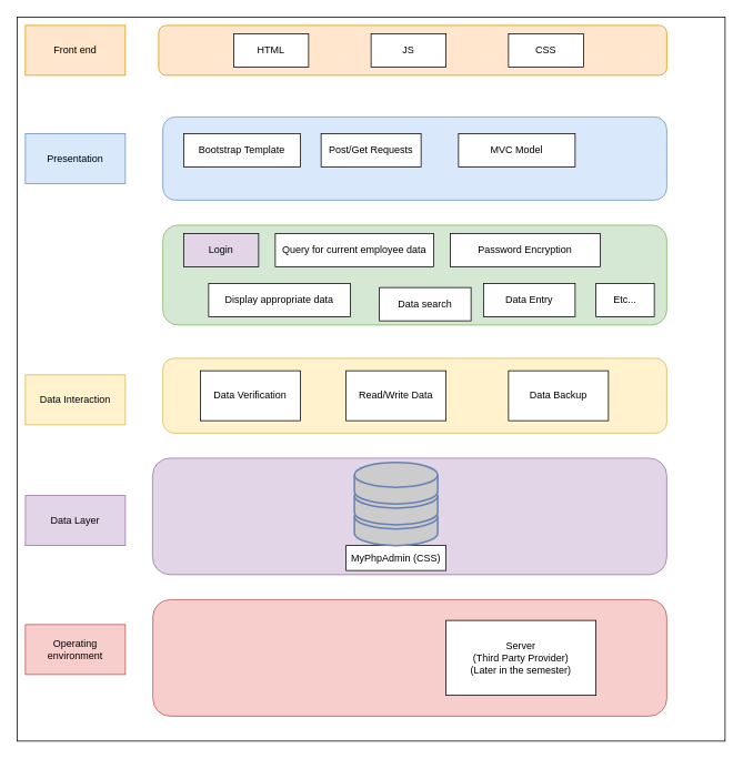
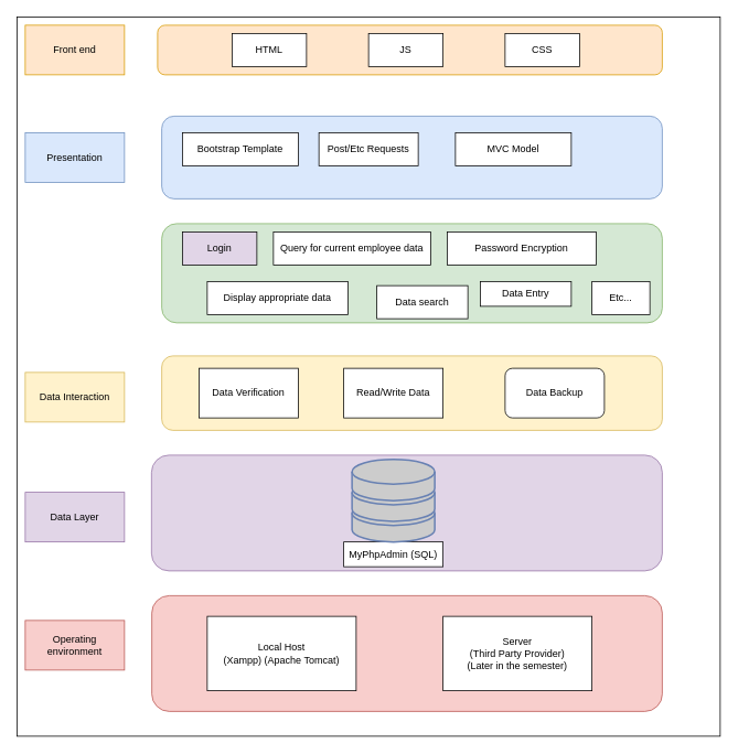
  <mxCell id="0" />
  <mxCell id="1" parent="0" />
  <mxCell id="2" value="" style="rounded=0;whiteSpace=wrap;html=1;" vertex="1" parent="1"><mxGeometry width="850" height="870" as="geometry" x="20" y="20" /></mxCell>
  <mxCell id="3" value="Front end" style="rounded=0;whiteSpace=wrap;html=1;fillColor=#ffe6cc;strokeColor=#d79b00;" vertex="1" parent="1"><mxGeometry x="30" y="30" width="120" height="60" as="geometry" /></mxCell>
  <mxCell id="4" value="" style="rounded=1;whiteSpace=wrap;html=1;fillColor=#ffe6cc;strokeColor=#d79b00;" vertex="1" parent="1"><mxGeometry x="190" y="30" width="610" height="60" as="geometry" /></mxCell>
  <mxCell id="5" value="HTML" style="rounded=0;whiteSpace=wrap;html=1;" vertex="1" parent="1"><mxGeometry x="280" y="40" width="90" height="40" as="geometry" /></mxCell>
  <mxCell id="6" value="JS" style="rounded=0;whiteSpace=wrap;html=1;" vertex="1" parent="1"><mxGeometry x="445" y="40" width="90" height="40" as="geometry" /></mxCell>
  <mxCell id="7" value="CSS" style="rounded=0;whiteSpace=wrap;html=1;" vertex="1" parent="1"><mxGeometry x="610" y="40" width="90" height="40" as="geometry" /></mxCell>
  <mxCell id="8" value="Presentation" style="rounded=0;whiteSpace=wrap;html=1;fillColor=#dae8fc;strokeColor=#6c8ebf;" vertex="1" parent="1"><mxGeometry x="30" y="160" width="120" height="60" as="geometry" /></mxCell>
  <mxCell id="9" value="" style="rounded=1;whiteSpace=wrap;html=1;fillColor=#dae8fc;strokeColor=#6c8ebf;" vertex="1" parent="1"><mxGeometry x="195" y="140" width="605" height="100" as="geometry" /></mxCell>
  <mxCell id="10" value="MVC Model" style="rounded=0;whiteSpace=wrap;html=1;" vertex="1" parent="1"><mxGeometry x="550" y="160" width="140" height="40" as="geometry" /></mxCell>
  <mxCell id="11" value="" style="rounded=1;whiteSpace=wrap;html=1;fillColor=#d5e8d4;strokeColor=#82b366;" vertex="1" parent="1"><mxGeometry x="195" y="270" width="605" height="120" as="geometry" /></mxCell>
  <mxCell id="12" value="Login" style="rounded=0;whiteSpace=wrap;html=1;fillColor=#e1d5e7;" vertex="1" parent="1"><mxGeometry x="220" y="280" width="90" height="40" as="geometry" /></mxCell>
  <mxCell id="13" value="Query for current employee data" style="rounded=0;whiteSpace=wrap;html=1;" vertex="1" parent="1"><mxGeometry x="330" y="280" width="190" height="40" as="geometry" /></mxCell>
  <mxCell id="14" value="Data Interaction" style="rounded=0;whiteSpace=wrap;html=1;fillColor=#fff2cc;strokeColor=#d6b656;" vertex="1" parent="1"><mxGeometry x="30" y="450" width="120" height="60" as="geometry" /></mxCell>
  <mxCell id="15" value="" style="rounded=1;whiteSpace=wrap;html=1;fillColor=#fff2cc;strokeColor=#d6b656;" vertex="1" parent="1"><mxGeometry x="195" y="430" width="605" height="90" as="geometry" /></mxCell>
  <mxCell id="16" value="Data Layer" style="rounded=0;whiteSpace=wrap;html=1;fillColor=#e1d5e7;strokeColor=#9673a6;" vertex="1" parent="1"><mxGeometry x="30" y="595" width="120" height="60" as="geometry" /></mxCell>
  <mxCell id="17" value="" style="rounded=1;whiteSpace=wrap;html=1;fillColor=#e1d5e7;strokeColor=#9673a6;" vertex="1" parent="1"><mxGeometry x="182.63" y="550" width="617.37" height="140" as="geometry" /></mxCell>
- <mxCell id="18" value="MyPhpAdmin (CSS)" style="rounded=0;whiteSpace=wrap;html=1;" vertex="1" parent="1"><mxGeometry x="415" y="655" width="120" height="30" as="geometry" /></mxCell>
+ <mxCell id="18" value="MyPhpAdmin (SQL)" style="rounded=0;whiteSpace=wrap;html=1;" vertex="1" parent="1"><mxGeometry x="415" y="655" width="120" height="30" as="geometry" /></mxCell>
  <mxCell id="19" value="" style="fontColor=#0066CC;verticalAlign=top;verticalLabelPosition=bottom;labelPosition=center;align=center;html=1;outlineConnect=0;fillColor=#CCCCCC;strokeColor=#6881B3;gradientColor=none;gradientDirection=north;strokeWidth=2;shape=mxgraph.networks.storage;" vertex="1" parent="1"><mxGeometry x="425" y="555" width="100" height="100" as="geometry" /></mxCell>
  <mxCell id="20" value="Read/Write Data" style="rounded=0;whiteSpace=wrap;html=1;" vertex="1" parent="1"><mxGeometry x="415" y="445" width="120" height="60" as="geometry" /></mxCell>
  <mxCell id="21" value="Password Encryption" style="rounded=0;whiteSpace=wrap;html=1;" vertex="1" parent="1"><mxGeometry x="540" y="280" width="180" height="40" as="geometry" /></mxCell>
  <mxCell id="22" value="Operating environment" style="rounded=0;whiteSpace=wrap;html=1;fillColor=#f8cecc;strokeColor=#b85450;" vertex="1" parent="1"><mxGeometry x="30" y="750" width="120" height="60" as="geometry" /></mxCell>
  <mxCell id="23" value="" style="rounded=1;whiteSpace=wrap;html=1;fillColor=#f8cecc;strokeColor=#b85450;" vertex="1" parent="1"><mxGeometry x="183" y="720" width="617" height="140" as="geometry" /></mxCell>
+ <mxCell id="24" value="Local Host&lt;br&gt;(Xampp) (Apache Tomcat)" style="rounded=0;whiteSpace=wrap;html=1;" vertex="1" parent="1"><mxGeometry x="250" y="745" width="180" height="90" as="geometry" /></mxCell>
  <mxCell id="25" value="Server&lt;br&gt;(Third Party Provider)&lt;br&gt;(Later in the semester)" style="rounded=0;whiteSpace=wrap;html=1;" vertex="1" parent="1"><mxGeometry x="535" y="745" width="180" height="90" as="geometry" /></mxCell>
  <mxCell id="26" value="Data Verification" style="rounded=0;whiteSpace=wrap;html=1;" vertex="1" parent="1"><mxGeometry x="240" y="445" width="120" height="60" as="geometry" /></mxCell>
- <mxCell id="27" value="Post/Get Requests" style="rounded=0;whiteSpace=wrap;html=1;" vertex="1" parent="1"><mxGeometry x="385" y="160" width="120" height="40" as="geometry" /></mxCell>
+ <mxCell id="27" value="Post/Etc Requests" style="rounded=0;whiteSpace=wrap;html=1;" vertex="1" parent="1"><mxGeometry x="385" y="160" width="120" height="40" as="geometry" /></mxCell>
  <mxCell id="28" value="Display appropriate data" style="rounded=0;whiteSpace=wrap;html=1;" vertex="1" parent="1"><mxGeometry x="250" y="340" width="170" height="40" as="geometry" /></mxCell>
  <mxCell id="29" value="Data search" style="rounded=0;whiteSpace=wrap;html=1;" vertex="1" parent="1"><mxGeometry x="455" y="345" width="110" height="40" as="geometry" /></mxCell>
- <mxCell id="30" value="Data Entry" style="rounded=0;whiteSpace=wrap;html=1;" vertex="1" parent="1"><mxGeometry x="580" y="340" width="110" height="40" as="geometry" /></mxCell>
+ <mxCell id="30" value="Data Entry" style="rounded=0;whiteSpace=wrap;html=1;" vertex="1" parent="1"><mxGeometry x="580" y="340" width="110" height="30" as="geometry" /></mxCell>
  <mxCell id="31" value="Etc..." style="rounded=0;whiteSpace=wrap;html=1;" vertex="1" parent="1"><mxGeometry x="715" y="340" width="70" height="40" as="geometry" /></mxCell>
- <mxCell id="32" value="Data Backup" style="rounded=0;whiteSpace=wrap;html=1;" vertex="1" parent="1"><mxGeometry x="610" y="445" width="120" height="60" as="geometry" /></mxCell>
+ <mxCell id="32" value="Data Backup" style="whiteSpace=wrap;html=1;rounded=1;" vertex="1" parent="1"><mxGeometry x="610" y="445" width="120" height="60" as="geometry" /></mxCell>
  <mxCell id="33" value="Bootstrap Template" style="rounded=0;whiteSpace=wrap;html=1;" vertex="1" parent="1"><mxGeometry x="220" y="160" width="140" height="40" as="geometry" /></mxCell>
